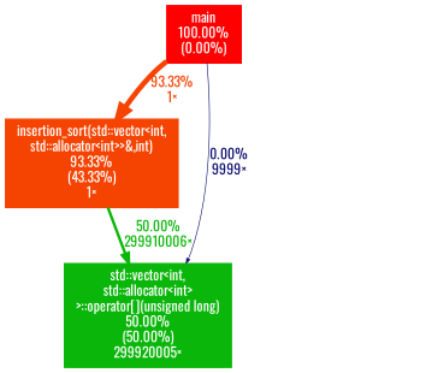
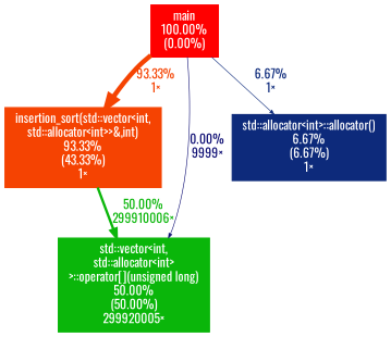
  digraph {
    fontname=Oswald
    nodesep=0.125
    ranksep=0.25
    node [fontcolor="#ffffff" fontname=Oswald fontsize=10.00 shape=box style=filled]
    edge [arrowsize=0.35 fontname=Oswald fontsize=10.00 labeldistance=0.50 penwidth=0.50]
    n1 [color="#ff0000" height=0 label="main\n100.00%\n(0.00%)" width=0]
    n2 [color="#f54302" height=0 label="insertion_sort(std::vector<int,\nstd::allocator<int>>&,int)\n93.33%\n(43.33%)\n1×" width=0]
    n3 [color="#0ab60a" height=0 label="std::vector<int,\nstd::allocator<int>\n>::operator[](unsigned long)\n50.00%\n(50.00%)\n299920005×" width=0]
+   n4 [color="#0d2a7b" height=0 label="std::allocator<int>::allocator()\n6.67%\n(6.67%)\n1×" width=0]
    n1 -> n2 [arrowsize=0.97 color="#f54302" fontcolor="#f54302" label="93.33%\n1×" labeldistance=3.73 penwidth=3.73]
    n1 -> n3 [color="#0d0d73" fontcolor="#0d0d73" label="0.00%\n9999×"]
+   n1 -> n4 [color="#0d2a7b" fontcolor="#0d2a7b" label="6.67%\n1×"]
    n2 -> n3 [arrowsize=0.71 color="#0ab60a" fontcolor="#0ab60a" label="50.00%\n299910006×" labeldistance=2.00 penwidth=2.00]
  }
